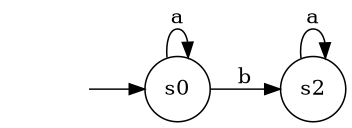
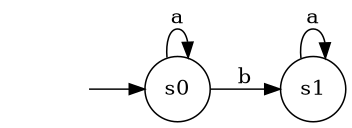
  digraph {
    rankdir=LR
    node [shape=circle]
    "" [shape=none]
    s0
-   s1 [label=s2]
+   s1
    "" -> s0
    s0 -> s0 [label=a]
    s0 -> s1 [label=b]
    s1 -> s1 [label=a]
  }
